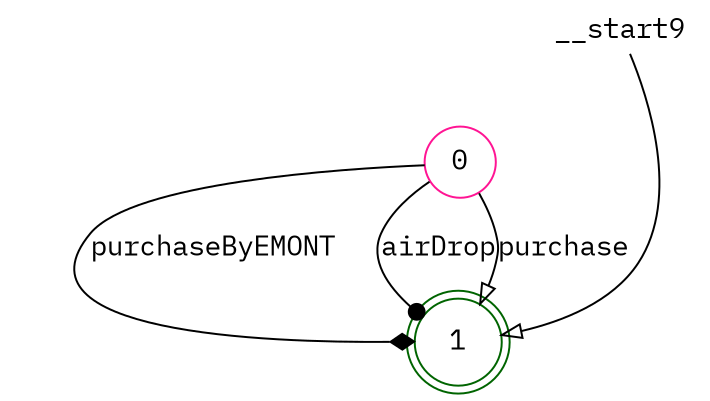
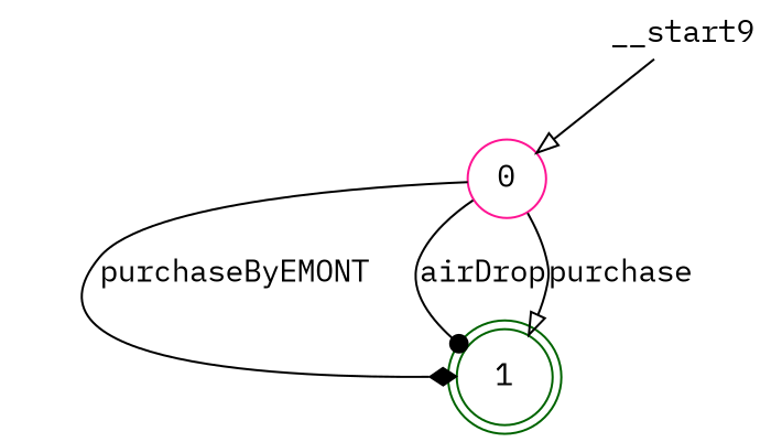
  digraph {
    fontname="IBM Plex Mono"
    node [color=darkgreen fontname="IBM Plex Mono"]
    edge [arrowhead=onormal fontname="IBM Plex Mono"]
    n1 [color=deeppink label=0 shape=circle]
    n2 [label=1 shape=doublecircle]
    n3 [height=0 label=__start9 shape=none width=0]
    n1 -> n2 [arrowhead=diamond label=purchaseByEMONT]
    n1 -> n2 [arrowhead=dot label=airDrop]
    n1 -> n2 [label=purchase]
-   n3 -> n2
+   n3 -> n1
  }
